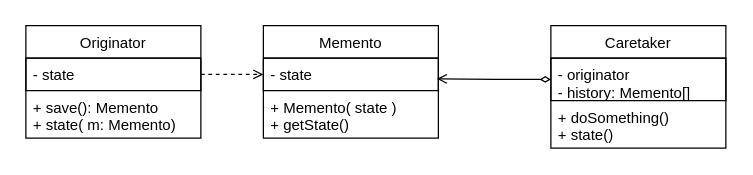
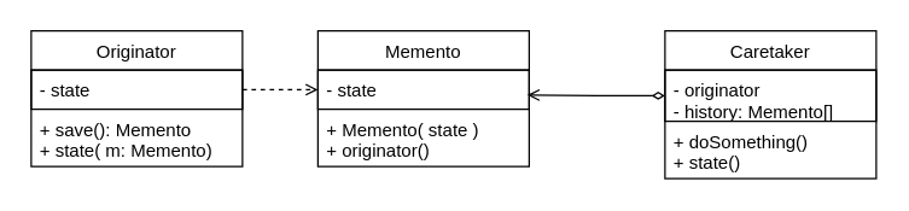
  <mxCell id="0" />
  <mxCell id="1" parent="0" />
  <mxCell id="2" value="Originator" style="swimlane;fontStyle=0;childLayout=stackLayout;horizontal=1;startSize=26;horizontalStack=0;resizeParent=1;resizeParentMax=0;resizeLast=0;collapsible=1;marginBottom=0;" vertex="1" parent="1"><mxGeometry x="20" y="20" width="140" height="90" as="geometry" /></mxCell>
  <mxCell id="3" value="- state" style="text;strokeColor=#000000;fillColor=none;align=left;verticalAlign=top;spacingLeft=4;spacingRight=4;overflow=hidden;rotatable=0;points=[[0,0.5],[1,0.5]];portConstraint=eastwest;" vertex="1" parent="2"><mxGeometry y="26" width="140" height="26" as="geometry" /></mxCell>
  <mxCell id="4" value="+ save(): Memento&#10;+ state( m: Memento)" style="text;strokeColor=none;fillColor=none;align=left;verticalAlign=top;spacingLeft=4;spacingRight=4;overflow=hidden;rotatable=0;points=[[0,0.5],[1,0.5]];portConstraint=eastwest;" vertex="1" parent="2"><mxGeometry y="52" width="140" height="38" as="geometry" /></mxCell>
  <mxCell id="5" value="Memento" style="swimlane;fontStyle=0;childLayout=stackLayout;horizontal=1;startSize=26;horizontalStack=0;resizeParent=1;resizeParentMax=0;resizeLast=0;collapsible=1;marginBottom=0;" vertex="1" parent="1"><mxGeometry x="210" y="20" width="140" height="90" as="geometry" /></mxCell>
  <mxCell id="6" value="- state" style="text;strokeColor=#000000;fillColor=none;align=left;verticalAlign=top;spacingLeft=4;spacingRight=4;overflow=hidden;rotatable=0;points=[[0,0.5],[1,0.5]];portConstraint=eastwest;" vertex="1" parent="5"><mxGeometry y="26" width="140" height="26" as="geometry" /></mxCell>
- <mxCell id="7" value="+ Memento( state )&#10;+ getState()" style="text;strokeColor=none;fillColor=none;align=left;verticalAlign=top;spacingLeft=4;spacingRight=4;overflow=hidden;rotatable=0;points=[[0,0.5],[1,0.5]];portConstraint=eastwest;" vertex="1" parent="5"><mxGeometry y="52" width="140" height="38" as="geometry" /></mxCell>
+ <mxCell id="7" value="+ Memento( state )&#10;+ originator()" style="text;strokeColor=none;fillColor=none;align=left;verticalAlign=top;spacingLeft=4;spacingRight=4;overflow=hidden;rotatable=0;points=[[0,0.5],[1,0.5]];portConstraint=eastwest;" vertex="1" parent="5"><mxGeometry y="52" width="140" height="38" as="geometry" /></mxCell>
  <mxCell id="8" value="Caretaker" style="swimlane;fontStyle=0;childLayout=stackLayout;horizontal=1;startSize=26;horizontalStack=0;resizeParent=1;resizeParentMax=0;resizeLast=0;collapsible=1;marginBottom=0;" vertex="1" parent="1"><mxGeometry x="440" y="20" width="140" height="98" as="geometry" /></mxCell>
  <mxCell id="9" value="- originator&#10;- history: Memento[]&#10;" style="text;strokeColor=#000000;fillColor=none;align=left;verticalAlign=top;spacingLeft=4;spacingRight=4;overflow=hidden;rotatable=0;points=[[0,0.5],[1,0.5]];portConstraint=eastwest;" vertex="1" parent="8"><mxGeometry y="26" width="140" height="34" as="geometry" /></mxCell>
  <mxCell id="10" value="+ doSomething()&#10;+ state()" style="text;strokeColor=none;fillColor=none;align=left;verticalAlign=top;spacingLeft=4;spacingRight=4;overflow=hidden;rotatable=0;points=[[0,0.5],[1,0.5]];portConstraint=eastwest;" vertex="1" parent="8"><mxGeometry y="60" width="140" height="38" as="geometry" /></mxCell>
  <mxCell id="11" style="edgeStyle=orthogonalEdgeStyle;rounded=0;orthogonalLoop=1;jettySize=auto;html=1;entryX=0;entryY=0.5;entryDx=0;entryDy=0;dashed=1;endArrow=open;endFill=0;" edge="1" parent="1" source="3" target="6"><mxGeometry relative="1" as="geometry" /></mxCell>
  <mxCell id="12" style="edgeStyle=orthogonalEdgeStyle;rounded=0;orthogonalLoop=1;jettySize=auto;html=1;endArrow=open;endFill=0;entryX=0.991;entryY=0.637;entryDx=0;entryDy=0;entryPerimeter=0;startArrow=diamondThin;startFill=0;" edge="1" parent="1" source="9" target="6"><mxGeometry relative="1" as="geometry"><mxPoint x="370" y="63" as="targetPoint" /></mxGeometry></mxCell>
